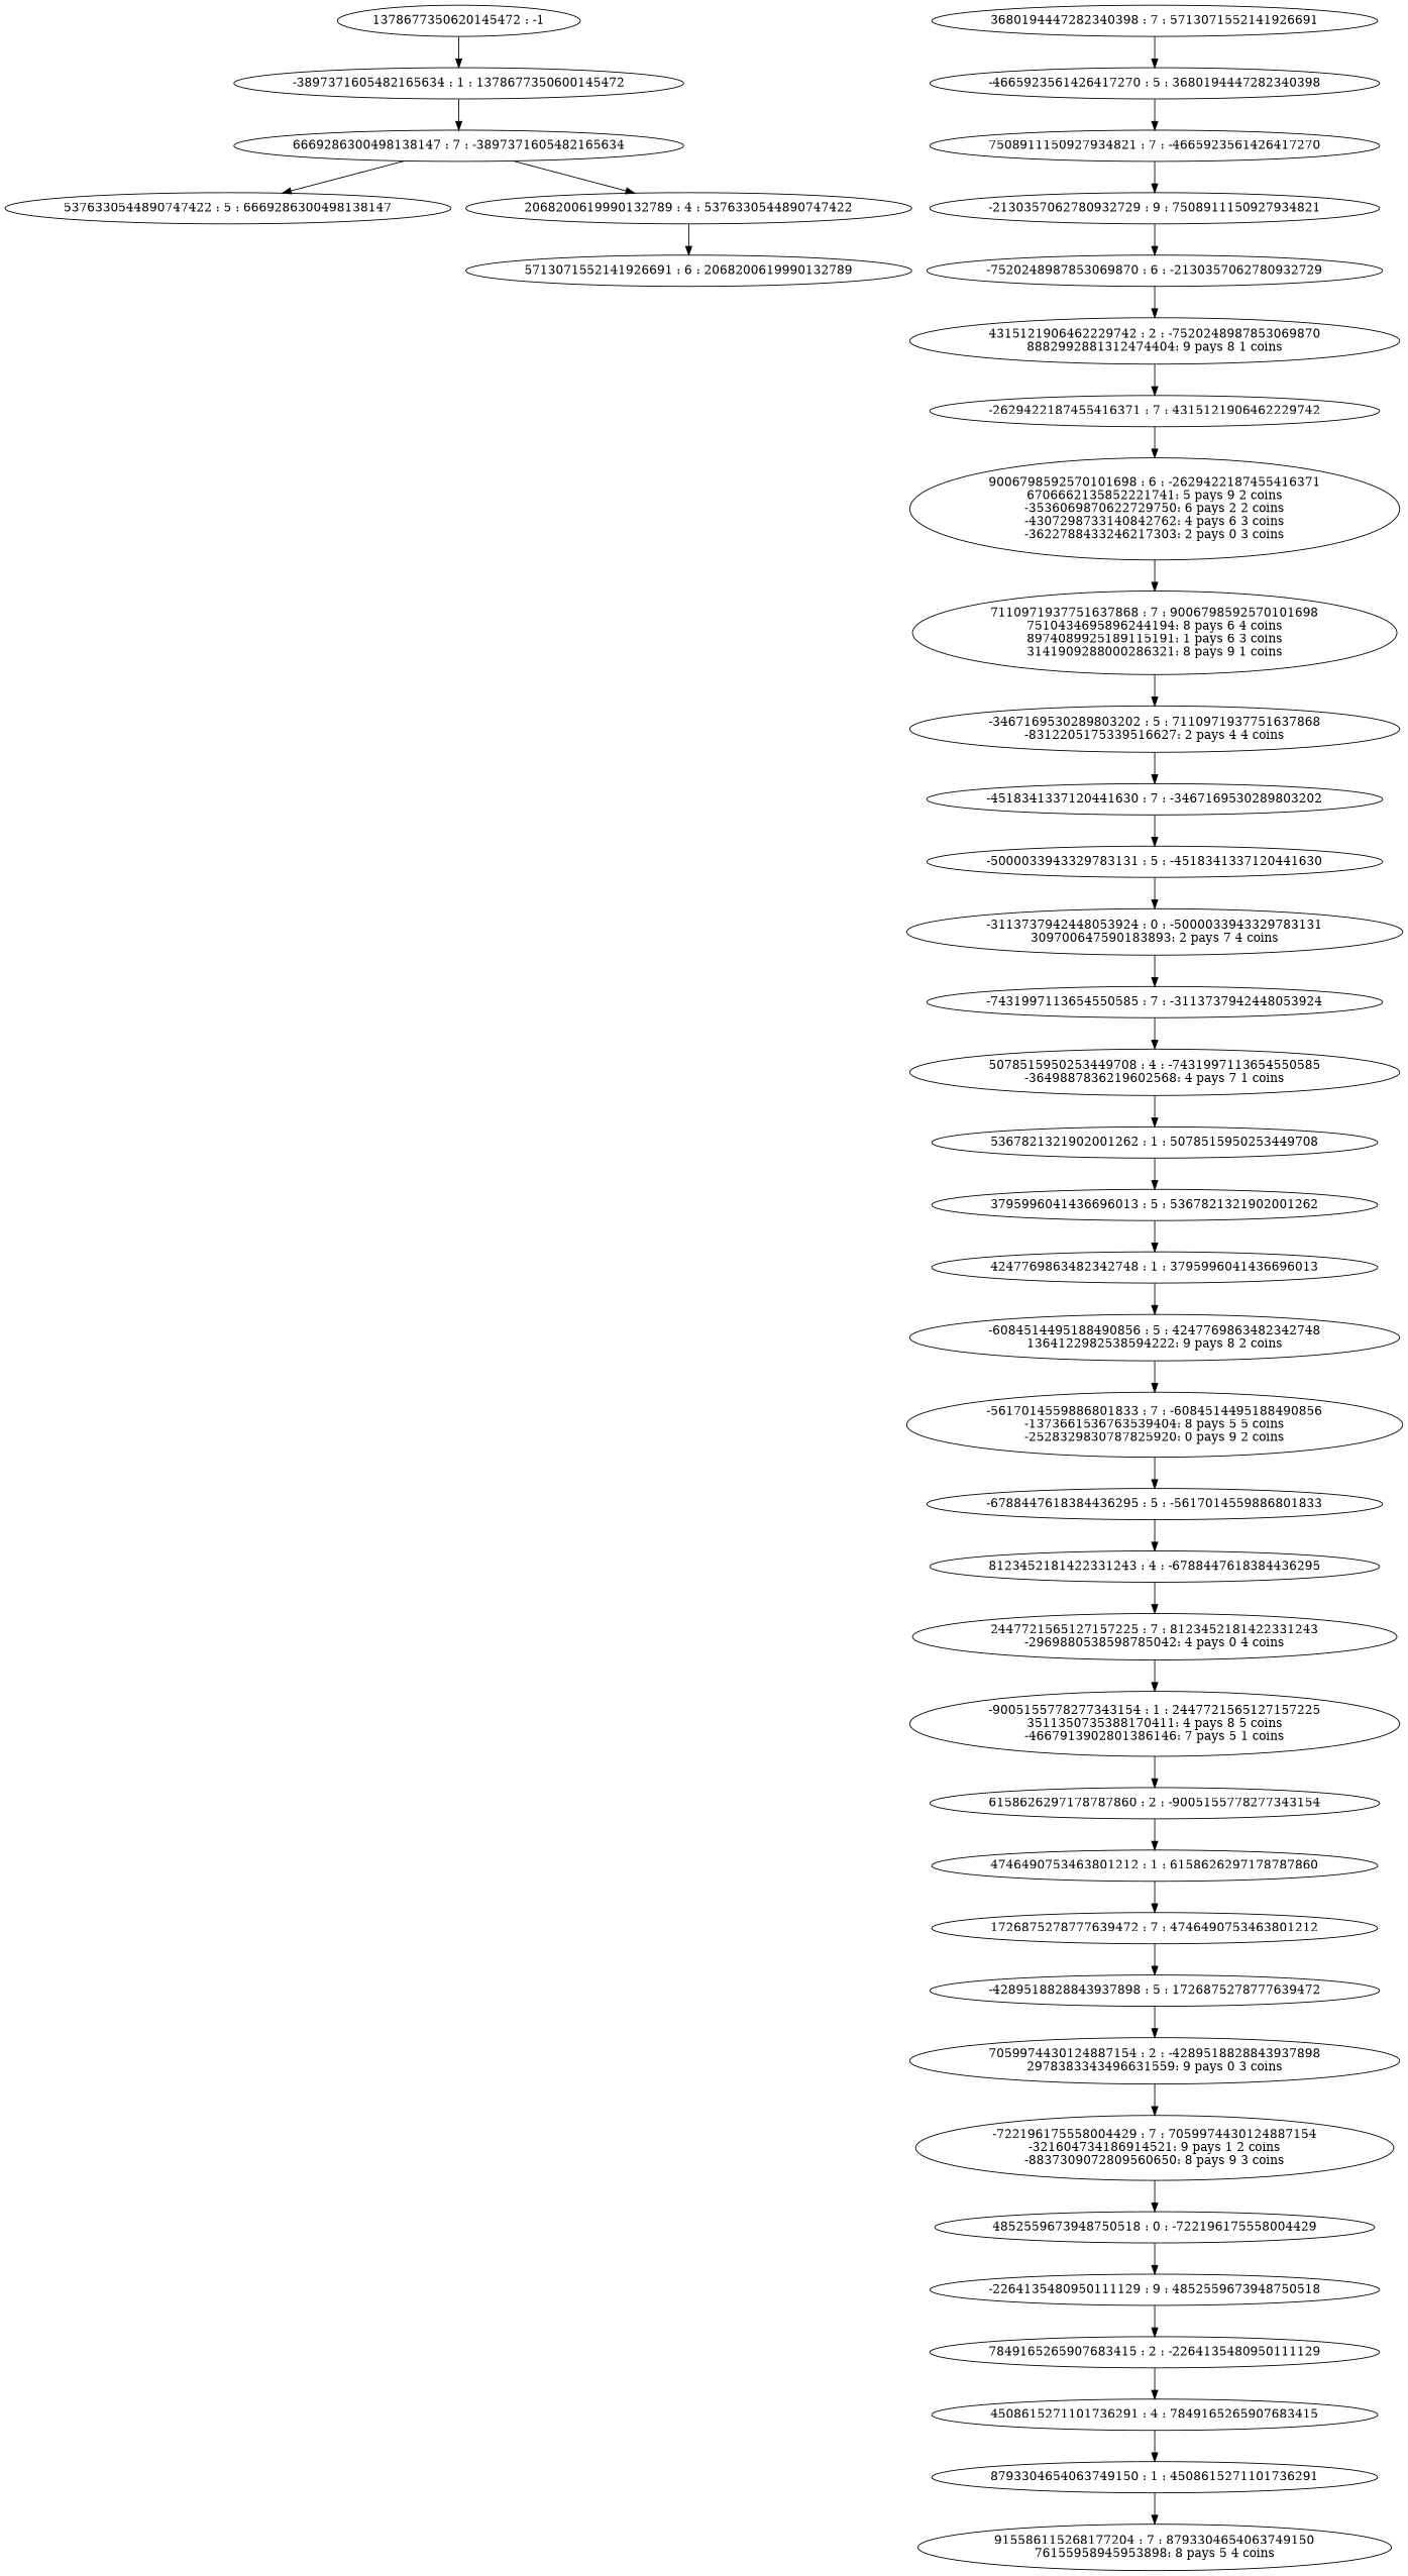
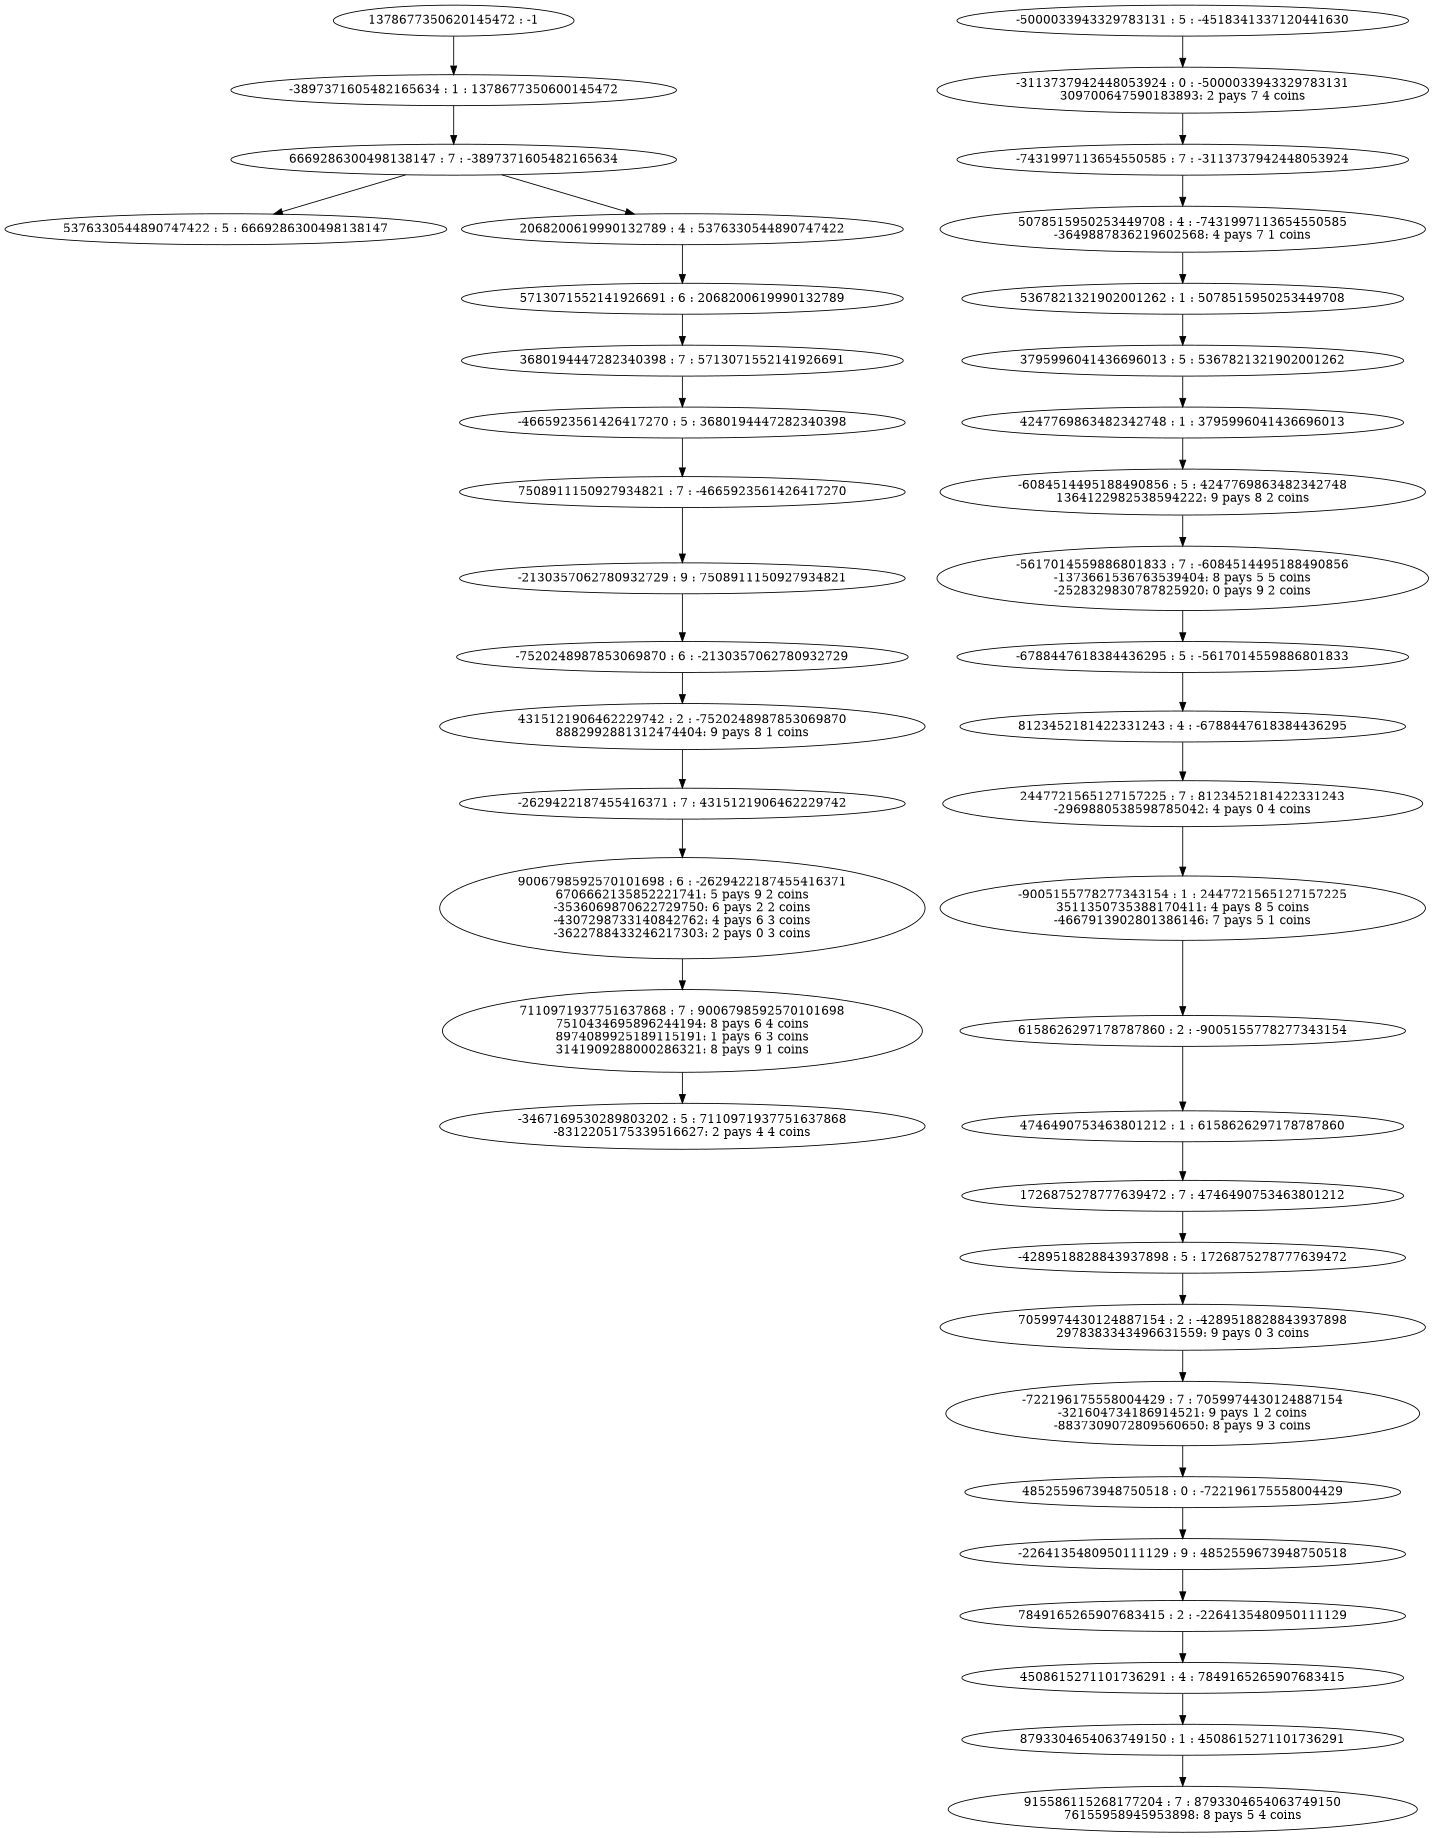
  digraph {
    n1 [label="1378677350620145472 : -1"]
    n2 [label="-3897371605482165634 : 1 : 1378677350600145472\n"]
    n3 [label="6669286300498138147 : 7 : -3897371605482165634\n"]
    n4 [label="5376330544890747422 : 5 : 6669286300498138147\n"]
    n5 [label="2068200619990132789 : 4 : 5376330544890747422\n"]
    n6 [label="5713071552141926691 : 6 : 2068200619990132789\n"]
    n7 [label="3680194447282340398 : 7 : 5713071552141926691\n"]
    n8 [label="-4665923561426417270 : 5 : 3680194447282340398\n"]
    n9 [label="7508911150927934821 : 7 : -4665923561426417270\n"]
    n10 [label="-2130357062780932729 : 9 : 7508911150927934821\n"]
    n11 [label="-7520248987853069870 : 6 : -2130357062780932729\n"]
    n12 [label="4315121906462229742 : 2 : -7520248987853069870\n8882992881312474404: 9 pays 8 1 coins\n"]
    n13 [label="-2629422187455416371 : 7 : 4315121906462229742\n"]
    n14 [label="9006798592570101698 : 6 : -2629422187455416371\n6706662135852221741: 5 pays 9 2 coins\n-3536069870622729750: 6 pays 2 2 coins\n-4307298733140842762: 4 pays 6 3 coins\n-3622788433246217303: 2 pays 0 3 coins\n"]
    n15 [label="7110971937751637868 : 7 : 9006798592570101698\n7510434695896244194: 8 pays 6 4 coins\n8974089925189115191: 1 pays 6 3 coins\n3141909288000286321: 8 pays 9 1 coins\n"]
    n16 [label="-3467169530289803202 : 5 : 7110971937751637868\n-8312205175339516627: 2 pays 4 4 coins\n"]
-   n17 [label="-4518341337120441630 : 7 : -3467169530289803202\n"]
    n18 [label="-5000033943329783131 : 5 : -4518341337120441630\n"]
    n19 [label="-3113737942448053924 : 0 : -5000033943329783131\n309700647590183893: 2 pays 7 4 coins\n"]
    n20 [label="-7431997113654550585 : 7 : -3113737942448053924\n"]
    n21 [label="5078515950253449708 : 4 : -7431997113654550585\n-3649887836219602568: 4 pays 7 1 coins\n"]
    n22 [label="5367821321902001262 : 1 : 5078515950253449708\n"]
    n23 [label="3795996041436696013 : 5 : 5367821321902001262\n"]
    n24 [label="4247769863482342748 : 1 : 3795996041436696013\n"]
    n25 [label="-6084514495188490856 : 5 : 4247769863482342748\n1364122982538594222: 9 pays 8 2 coins\n"]
    n26 [label="-5617014559886801833 : 7 : -6084514495188490856\n-1373661536763539404: 8 pays 5 5 coins\n-2528329830787825920: 0 pays 9 2 coins\n"]
    n27 [label="-6788447618384436295 : 5 : -5617014559886801833\n"]
    n28 [label="8123452181422331243 : 4 : -6788447618384436295\n"]
    n29 [label="2447721565127157225 : 7 : 8123452181422331243\n-2969880538598785042: 4 pays 0 4 coins\n"]
    n30 [label="-9005155778277343154 : 1 : 2447721565127157225\n3511350735388170411: 4 pays 8 5 coins\n-4667913902801386146: 7 pays 5 1 coins\n"]
    n31 [label="6158626297178787860 : 2 : -9005155778277343154\n"]
    n32 [label="4746490753463801212 : 1 : 6158626297178787860\n"]
    n33 [label="1726875278777639472 : 7 : 4746490753463801212\n"]
    n34 [label="-4289518828843937898 : 5 : 1726875278777639472\n"]
    n35 [label="7059974430124887154 : 2 : -4289518828843937898\n2978383343496631559: 9 pays 0 3 coins\n"]
    n36 [label="-722196175558004429 : 7 : 7059974430124887154\n-321604734186914521: 9 pays 1 2 coins\n-8837309072809560650: 8 pays 9 3 coins\n"]
    n37 [label="4852559673948750518 : 0 : -722196175558004429\n"]
    n38 [label="-2264135480950111129 : 9 : 4852559673948750518\n"]
    n39 [label="7849165265907683415 : 2 : -2264135480950111129\n"]
    n40 [label="4508615271101736291 : 4 : 7849165265907683415\n"]
    n41 [label="8793304654063749150 : 1 : 4508615271101736291\n"]
    n42 [label="915586115268177204 : 7 : 8793304654063749150\n76155958945953898: 8 pays 5 4 coins\n"]
    n1 -> n2
    n2 -> n3
    n3 -> n4
    n3 -> n5
    n5 -> n6
+   n6 -> n7
    n7 -> n8
    n8 -> n9
    n9 -> n10
    n10 -> n11
    n11 -> n12
    n12 -> n13
    n13 -> n14
    n14 -> n15
    n15 -> n16
-   n16 -> n17
-   n17 -> n18
    n18 -> n19
    n19 -> n20
    n20 -> n21
    n21 -> n22
    n22 -> n23
    n23 -> n24
    n24 -> n25
    n25 -> n26
    n26 -> n27
    n27 -> n28
    n28 -> n29
    n29 -> n30
    n30 -> n31
    n31 -> n32
    n32 -> n33
    n33 -> n34
    n34 -> n35
    n35 -> n36
    n36 -> n37
    n37 -> n38
    n38 -> n39
    n39 -> n40
    n40 -> n41
    n41 -> n42
  }
